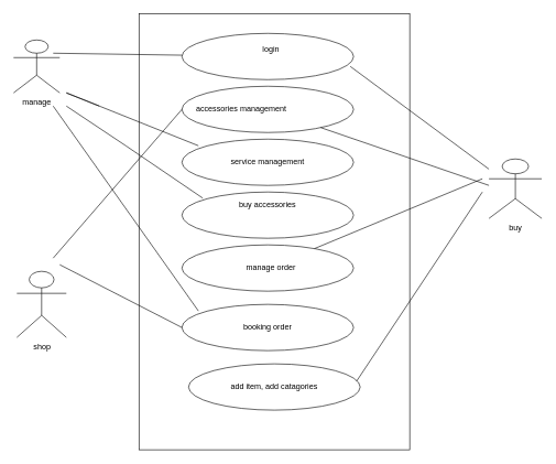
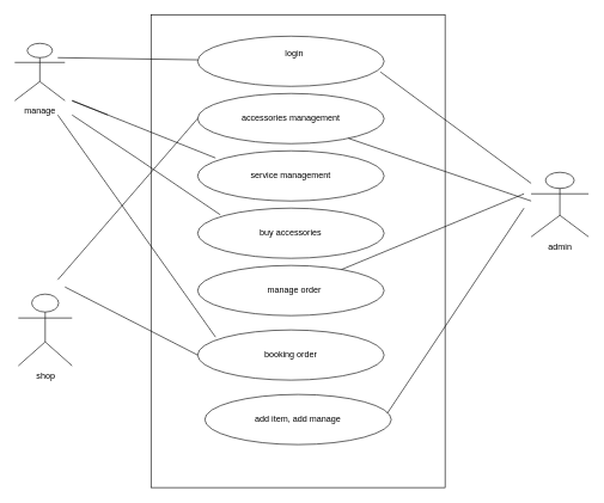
  <mxCell id="0" />
  <mxCell id="1" parent="0" />
  <mxCell id="2" value="" style="rounded=0;whiteSpace=wrap;html=1;" parent="1" vertex="1"><mxGeometry x="210" y="20" width="410" height="660" as="geometry" /></mxCell>
  <mxCell id="3" value="" style="ellipse;whiteSpace=wrap;html=1;" parent="1" vertex="1"><mxGeometry x="275" y="50" width="260" height="70" as="geometry" /></mxCell>
  <mxCell id="4" value="" style="ellipse;whiteSpace=wrap;html=1;" parent="1" vertex="1"><mxGeometry x="275" y="130" width="260" height="70" as="geometry" /></mxCell>
  <mxCell id="5" value="" style="ellipse;whiteSpace=wrap;html=1;" parent="1" vertex="1"><mxGeometry x="275" y="290" width="260" height="70" as="geometry" /></mxCell>
  <mxCell id="6" value="" style="ellipse;whiteSpace=wrap;html=1;" parent="1" vertex="1"><mxGeometry x="275" y="210" width="260" height="70" as="geometry" /></mxCell>
  <mxCell id="7" value="" style="ellipse;whiteSpace=wrap;html=1;" parent="1" vertex="1"><mxGeometry x="275" y="460" width="260" height="70" as="geometry" /></mxCell>
  <mxCell id="8" value="" style="ellipse;whiteSpace=wrap;html=1;" parent="1" vertex="1"><mxGeometry x="275" y="370" width="260" height="70" as="geometry" /></mxCell>
  <mxCell id="9" value="" style="ellipse;whiteSpace=wrap;html=1;" parent="1" vertex="1"><mxGeometry x="285" y="550" width="260" height="70" as="geometry" /></mxCell>
  <mxCell id="10" value="login" style="text;html=1;strokeColor=none;fillColor=none;align=center;verticalAlign=middle;whiteSpace=wrap;rounded=0;" parent="1" vertex="1"><mxGeometry x="380" y="60" width="60" height="30" as="geometry" /></mxCell>
- <mxCell id="11" value="accessories management" style="text;html=1;strokeColor=none;fillColor=none;align=center;verticalAlign=middle;whiteSpace=wrap;rounded=0;" parent="1" vertex="1"><mxGeometry x="290" y="150" width="150" height="30" as="geometry" /></mxCell>
+ <mxCell id="11" value="accessories management" style="text;html=1;strokeColor=none;fillColor=none;align=center;verticalAlign=middle;whiteSpace=wrap;rounded=0;" parent="1" vertex="1"><mxGeometry x="330" y="150" width="150" height="30" as="geometry" /></mxCell>
  <mxCell id="12" value="service management" style="text;html=1;strokeColor=none;fillColor=none;align=center;verticalAlign=middle;whiteSpace=wrap;rounded=0;" parent="1" vertex="1"><mxGeometry x="310" y="230" width="190" height="30" as="geometry" /></mxCell>
- <mxCell id="13" value="buy accessories" style="text;html=1;strokeColor=none;fillColor=none;align=center;verticalAlign=middle;whiteSpace=wrap;rounded=0;" parent="1" vertex="1"><mxGeometry x="330" y="295" width="150" height="30" as="geometry" /></mxCell>
+ <mxCell id="13" value="buy accessories" style="text;html=1;strokeColor=none;fillColor=none;align=center;verticalAlign=middle;whiteSpace=wrap;rounded=0;" parent="1" vertex="1"><mxGeometry x="330" y="310" width="150" height="30" as="geometry" /></mxCell>
  <mxCell id="14" value="manage order" style="text;html=1;strokeColor=none;fillColor=none;align=center;verticalAlign=middle;whiteSpace=wrap;rounded=0;" parent="1" vertex="1"><mxGeometry x="350" y="390" width="120" height="30" as="geometry" /></mxCell>
  <mxCell id="15" value="booking order" style="text;html=1;strokeColor=none;fillColor=none;align=center;verticalAlign=middle;whiteSpace=wrap;rounded=0;" parent="1" vertex="1"><mxGeometry x="340" y="480" width="130" height="30" as="geometry" /></mxCell>
- <mxCell id="16" value="add item, add catagories" style="text;html=1;strokeColor=none;fillColor=none;align=center;verticalAlign=middle;whiteSpace=wrap;rounded=0;" parent="1" vertex="1"><mxGeometry x="320" y="570" width="190" height="30" as="geometry" /></mxCell>
+ <mxCell id="16" value="add item, add manage" style="text;html=1;strokeColor=none;fillColor=none;align=center;verticalAlign=middle;whiteSpace=wrap;rounded=0;" parent="1" vertex="1"><mxGeometry x="320" y="570" width="190" height="30" as="geometry" /></mxCell>
  <mxCell id="17" value="manage" style="shape=umlActor;verticalLabelPosition=bottom;verticalAlign=top;html=1;outlineConnect=0;" parent="1" vertex="1"><mxGeometry x="20" y="60" width="70" height="80" as="geometry" /></mxCell>
  <mxCell id="18" value="shop" style="shape=umlActor;verticalLabelPosition=bottom;verticalAlign=top;html=1;outlineConnect=0;" parent="1" vertex="1"><mxGeometry x="25" y="410" width="75" height="100" as="geometry" /></mxCell>
- <mxCell id="19" value="buy" style="shape=umlActor;verticalLabelPosition=bottom;verticalAlign=top;html=1;outlineConnect=0;" parent="1" vertex="1"><mxGeometry x="740" y="240" width="80" height="90" as="geometry" /></mxCell>
+ <mxCell id="19" value="admin" style="shape=umlActor;verticalLabelPosition=bottom;verticalAlign=top;html=1;outlineConnect=0;" parent="1" vertex="1"><mxGeometry x="740" y="240" width="80" height="90" as="geometry" /></mxCell>
  <mxCell id="20" value="" style="endArrow=none;html=1;rounded=0;" edge="1" parent="1" source="3"><mxGeometry width="50" height="50" relative="1" as="geometry"><mxPoint x="380" y="250" as="sourcePoint" /><mxPoint x="80" y="80" as="targetPoint" /><Array as="points"><mxPoint x="80" y="80" /></Array></mxGeometry></mxCell>
  <mxCell id="21" value="" style="endArrow=none;html=1;rounded=0;" edge="1" parent="1"><mxGeometry width="50" height="50" relative="1" as="geometry"><mxPoint x="300" y="220" as="sourcePoint" /><mxPoint x="150" y="160" as="targetPoint" /><Array as="points"><mxPoint x="150" y="160" /><mxPoint x="100" y="140" /></Array></mxGeometry></mxCell>
  <mxCell id="22" value="" style="endArrow=none;html=1;rounded=0;exitX=0.122;exitY=0.134;exitDx=0;exitDy=0;exitPerimeter=0;" edge="1" parent="1" source="5"><mxGeometry width="50" height="50" relative="1" as="geometry"><mxPoint x="380" y="250" as="sourcePoint" /><mxPoint x="100" y="160" as="targetPoint" /><Array as="points"><mxPoint x="190" y="220" /></Array></mxGeometry></mxCell>
  <mxCell id="23" value="" style="endArrow=none;html=1;rounded=0;" edge="1" parent="1"><mxGeometry width="50" height="50" relative="1" as="geometry"><mxPoint x="300" y="470" as="sourcePoint" /><mxPoint x="80" y="160" as="targetPoint" /></mxGeometry></mxCell>
  <mxCell id="24" value="" style="endArrow=none;html=1;rounded=0;entryX=0;entryY=0.5;entryDx=0;entryDy=0;" edge="1" parent="1" target="4"><mxGeometry width="50" height="50" relative="1" as="geometry"><mxPoint x="80" y="390" as="sourcePoint" /><mxPoint x="430" y="200" as="targetPoint" /></mxGeometry></mxCell>
  <mxCell id="25" value="" style="endArrow=none;html=1;rounded=0;entryX=0;entryY=0.5;entryDx=0;entryDy=0;" edge="1" parent="1" target="7"><mxGeometry width="50" height="50" relative="1" as="geometry"><mxPoint x="90" y="400" as="sourcePoint" /><mxPoint x="300" y="862.4" as="targetPoint" /></mxGeometry></mxCell>
  <mxCell id="26" value="" style="endArrow=none;html=1;rounded=0;exitX=0.979;exitY=0.374;exitDx=0;exitDy=0;exitPerimeter=0;" edge="1" parent="1" source="9"><mxGeometry width="50" height="50" relative="1" as="geometry"><mxPoint x="100" y="410" as="sourcePoint" /><mxPoint x="730" y="290" as="targetPoint" /><Array as="points"><mxPoint x="730" y="290" /></Array></mxGeometry></mxCell>
  <mxCell id="27" value="" style="endArrow=none;html=1;rounded=0;" edge="1" parent="1" source="8"><mxGeometry width="50" height="50" relative="1" as="geometry"><mxPoint x="549.54" y="586.18" as="sourcePoint" /><mxPoint x="730" y="270" as="targetPoint" /><Array as="points" /></mxGeometry></mxCell>
  <mxCell id="28" value="" style="endArrow=none;html=1;rounded=0;" edge="1" parent="1" source="4"><mxGeometry width="50" height="50" relative="1" as="geometry"><mxPoint x="485.706" y="385.63" as="sourcePoint" /><mxPoint x="740" y="280" as="targetPoint" /><Array as="points" /></mxGeometry></mxCell>
  <mxCell id="29" value="" style="endArrow=none;html=1;rounded=0;" edge="1" parent="1" target="19"><mxGeometry width="50" height="50" relative="1" as="geometry"><mxPoint x="529.996" y="100" as="sourcePoint" /><mxPoint x="784.77" y="187.46" as="targetPoint" /><Array as="points" /></mxGeometry></mxCell>
